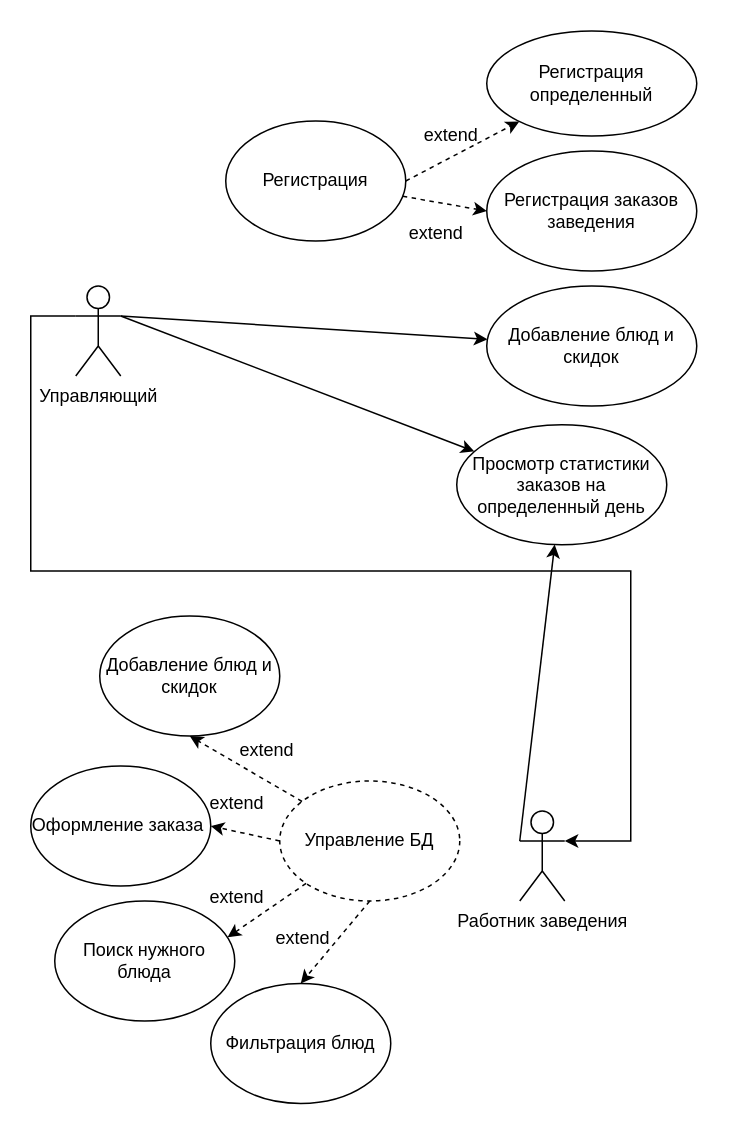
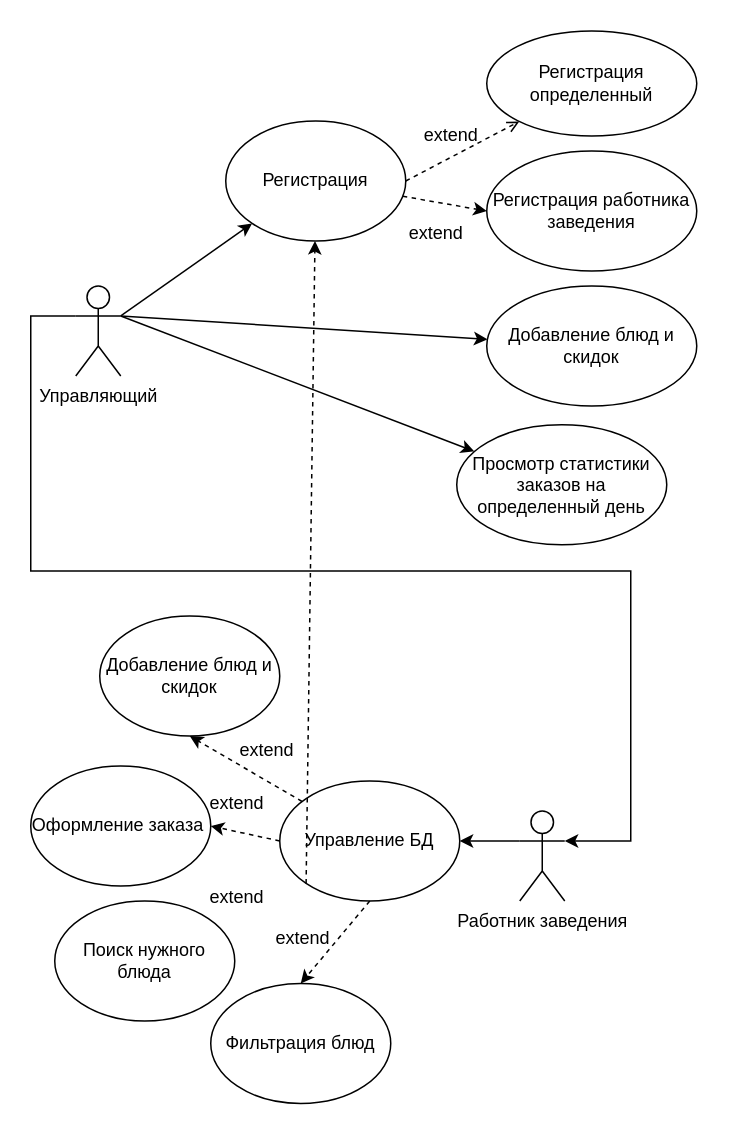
  <mxCell id="0" />
  <mxCell id="1" parent="0" />
  <mxCell id="2" value="Управляющий" style="shape=umlActor;verticalLabelPosition=bottom;verticalAlign=top;html=1;outlineConnect=0;" parent="1" vertex="1"><mxGeometry x="50" y="190" width="30" height="60" as="geometry" /></mxCell>
  <mxCell id="3" style="edgeStyle=orthogonalEdgeStyle;rounded=0;orthogonalLoop=1;jettySize=auto;html=1;startArrow=classic;startFill=1;endArrow=none;endFill=0;entryX=0;entryY=0.333;entryDx=0;entryDy=0;entryPerimeter=0;" parent="1" source="4" target="2" edge="1"><mxGeometry relative="1" as="geometry"><mxPoint x="-210" y="570" as="targetPoint" /><Array as="points"><mxPoint x="420" y="560" /><mxPoint x="420" y="380" /><mxPoint x="20" y="380" /><mxPoint x="20" y="210" /></Array></mxGeometry></mxCell>
  <mxCell id="4" value="Работник заведения" style="shape=umlActor;verticalLabelPosition=bottom;verticalAlign=top;html=1;outlineConnect=0;" parent="1" vertex="1"><mxGeometry x="346" y="540" width="30" height="60" as="geometry" /></mxCell>
  <mxCell id="5" value="Регистрация определенный" style="ellipse;whiteSpace=wrap;html=1;" parent="1" vertex="1"><mxGeometry x="324" y="20" width="140" height="70" as="geometry" /></mxCell>
- <mxCell id="6" value="Регистрация заказов заведения" style="ellipse;whiteSpace=wrap;html=1;" parent="1" vertex="1"><mxGeometry x="324" y="100" width="140" height="80" as="geometry" /></mxCell>
+ <mxCell id="6" value="Регистрация работника заведения" style="ellipse;whiteSpace=wrap;html=1;" parent="1" vertex="1"><mxGeometry x="324" y="100" width="140" height="80" as="geometry" /></mxCell>
  <mxCell id="7" value="Добавление блюд и скидок" style="ellipse;whiteSpace=wrap;html=1;" parent="1" vertex="1"><mxGeometry x="324" y="190" width="140" height="80" as="geometry" /></mxCell>
  <mxCell id="8" value="Регистрация" style="ellipse;whiteSpace=wrap;html=1;" parent="1" vertex="1"><mxGeometry x="150" y="80" width="120" height="80" as="geometry" /></mxCell>
- <mxCell id="10" value="" style="endArrow=classic;html=1;rounded=0;dashed=1;exitX=1;exitY=0.5;exitDx=0;exitDy=0;" parent="1" source="8" target="5" edge="1"><mxGeometry width="50" height="50" relative="1" as="geometry"><mxPoint x="350" y="310" as="sourcePoint" /><mxPoint x="400" y="260" as="targetPoint" /></mxGeometry></mxCell>
+ <mxCell id="9" value="" style="endArrow=classic;html=1;rounded=0;exitX=1;exitY=0.333;exitDx=0;exitDy=0;exitPerimeter=0;entryX=0;entryY=1;entryDx=0;entryDy=0;startArrow=none;startFill=0;endFill=1;" parent="1" source="2" target="8" edge="1"><mxGeometry width="50" height="50" relative="1" as="geometry"><mxPoint x="130" y="240" as="sourcePoint" /><mxPoint x="180" y="190" as="targetPoint" /></mxGeometry></mxCell>
+ <mxCell id="10" value="" style="endArrow=open;html=1;rounded=0;dashed=1;exitX=1;exitY=0.5;exitDx=0;exitDy=0;" parent="1" source="8" target="5" edge="1"><mxGeometry width="50" height="50" relative="1" as="geometry"><mxPoint x="350" y="310" as="sourcePoint" /><mxPoint x="400" y="260" as="targetPoint" /></mxGeometry></mxCell>
  <mxCell id="11" value="extend" style="text;html=1;align=center;verticalAlign=middle;resizable=0;points=[];autosize=1;strokeColor=none;fillColor=none;" parent="1" vertex="1"><mxGeometry x="270" y="75" width="60" height="30" as="geometry" /></mxCell>
  <mxCell id="12" value="" style="endArrow=classic;html=1;rounded=0;dashed=1;entryX=0;entryY=0.5;entryDx=0;entryDy=0;" parent="1" source="8" target="6" edge="1"><mxGeometry width="50" height="50" relative="1" as="geometry"><mxPoint x="310" y="80" as="sourcePoint" /><mxPoint x="364" y="100" as="targetPoint" /></mxGeometry></mxCell>
  <mxCell id="13" value="extend" style="text;html=1;align=center;verticalAlign=middle;resizable=0;points=[];autosize=1;strokeColor=none;fillColor=none;" parent="1" vertex="1"><mxGeometry x="260" y="140" width="60" height="30" as="geometry" /></mxCell>
  <mxCell id="14" value="" style="endArrow=classic;html=1;rounded=0;startArrow=none;startFill=0;endFill=1;" parent="1" target="7" edge="1"><mxGeometry width="50" height="50" relative="1" as="geometry"><mxPoint x="80" y="210" as="sourcePoint" /><mxPoint x="177.574" y="158.284" as="targetPoint" /></mxGeometry></mxCell>
  <mxCell id="15" value="Добавление блюд и скидок" style="ellipse;whiteSpace=wrap;html=1;" parent="1" vertex="1"><mxGeometry x="66" y="410" width="120" height="80" as="geometry" /></mxCell>
  <mxCell id="16" value="Поиск нужного блюда" style="ellipse;whiteSpace=wrap;html=1;" parent="1" vertex="1"><mxGeometry x="36" y="600" width="120" height="80" as="geometry" /></mxCell>
- <mxCell id="17" value="Управление БД" style="ellipse;whiteSpace=wrap;html=1;dashed=1;" parent="1" vertex="1"><mxGeometry x="186" y="520" width="120" height="80" as="geometry" /></mxCell>
- <mxCell id="18" value="" style="endArrow=classic;html=1;rounded=0;exitX=0;exitY=0.333;exitDx=0;exitDy=0;exitPerimeter=0;" parent="1" source="4" target="29" edge="1"><mxGeometry width="50" height="50" relative="1" as="geometry"><mxPoint x="26" y="710" as="sourcePoint" /><mxPoint x="76" y="660" as="targetPoint" /></mxGeometry></mxCell>
+ <mxCell id="17" value="Управление БД" style="ellipse;whiteSpace=wrap;html=1;" parent="1" vertex="1"><mxGeometry x="186" y="520" width="120" height="80" as="geometry" /></mxCell>
+ <mxCell id="18" value="" style="endArrow=classic;html=1;rounded=0;exitX=0;exitY=0.333;exitDx=0;exitDy=0;exitPerimeter=0;" parent="1" source="4" target="17" edge="1"><mxGeometry width="50" height="50" relative="1" as="geometry"><mxPoint x="26" y="710" as="sourcePoint" /><mxPoint x="76" y="660" as="targetPoint" /></mxGeometry></mxCell>
  <mxCell id="19" value="Фильтрация блюд" style="ellipse;whiteSpace=wrap;html=1;" parent="1" vertex="1"><mxGeometry x="140" y="655" width="120" height="80" as="geometry" /></mxCell>
  <mxCell id="20" value="Оформление заказа&amp;nbsp;" style="ellipse;whiteSpace=wrap;html=1;" parent="1" vertex="1"><mxGeometry x="20" y="510" width="120" height="80" as="geometry" /></mxCell>
  <mxCell id="21" value="" style="endArrow=classic;html=1;rounded=0;dashed=1;entryX=0.5;entryY=1;entryDx=0;entryDy=0;" parent="1" source="17" target="15" edge="1"><mxGeometry width="50" height="50" relative="1" as="geometry"><mxPoint x="116" y="870" as="sourcePoint" /><mxPoint x="166" y="820" as="targetPoint" /></mxGeometry></mxCell>
  <mxCell id="22" value="" style="endArrow=classic;html=1;rounded=0;dashed=1;entryX=1;entryY=0.5;entryDx=0;entryDy=0;exitX=0;exitY=0.5;exitDx=0;exitDy=0;" parent="1" source="17" edge="1"><mxGeometry width="50" height="50" relative="1" as="geometry"><mxPoint x="252.37" y="530.073" as="sourcePoint" /><mxPoint x="140" y="550" as="targetPoint" /></mxGeometry></mxCell>
- <mxCell id="23" value="" style="endArrow=classic;html=1;rounded=0;dashed=1;entryX=0.96;entryY=0.303;entryDx=0;entryDy=0;exitX=0;exitY=1;exitDx=0;exitDy=0;entryPerimeter=0;" parent="1" source="17" target="16" edge="1"><mxGeometry width="50" height="50" relative="1" as="geometry"><mxPoint x="262.37" y="540.073" as="sourcePoint" /><mxPoint x="256" y="475" as="targetPoint" /></mxGeometry></mxCell>
+ <mxCell id="23" value="" style="endArrow=classic;html=1;rounded=0;dashed=1;exitX=0;exitY=1;exitDx=0;exitDy=0;" parent="1" source="17" target="8" edge="1"><mxGeometry width="50" height="50" relative="1" as="geometry"><mxPoint x="262.37" y="540.073" as="sourcePoint" /><mxPoint x="256" y="475" as="targetPoint" /></mxGeometry></mxCell>
  <mxCell id="24" value="" style="endArrow=classic;html=1;rounded=0;dashed=1;entryX=0.5;entryY=0;entryDx=0;entryDy=0;exitX=0.5;exitY=1;exitDx=0;exitDy=0;" parent="1" source="17" target="19" edge="1"><mxGeometry width="50" height="50" relative="1" as="geometry"><mxPoint x="272.37" y="550.073" as="sourcePoint" /><mxPoint x="266" y="485" as="targetPoint" /></mxGeometry></mxCell>
  <mxCell id="25" value="&amp;nbsp;extend" style="text;html=1;strokeColor=none;fillColor=none;align=center;verticalAlign=middle;whiteSpace=wrap;rounded=0;" parent="1" vertex="1"><mxGeometry x="126" y="582.5" width="60" height="30" as="geometry" /></mxCell>
  <mxCell id="26" value="&amp;nbsp;extend" style="text;html=1;strokeColor=none;fillColor=none;align=center;verticalAlign=middle;whiteSpace=wrap;rounded=0;" parent="1" vertex="1"><mxGeometry x="170" y="610" width="60" height="30" as="geometry" /></mxCell>
  <mxCell id="27" value="&amp;nbsp;extend" style="text;html=1;strokeColor=none;fillColor=none;align=center;verticalAlign=middle;whiteSpace=wrap;rounded=0;" parent="1" vertex="1"><mxGeometry x="126" y="520" width="60" height="30" as="geometry" /></mxCell>
  <mxCell id="28" value="&amp;nbsp;extend" style="text;html=1;strokeColor=none;fillColor=none;align=center;verticalAlign=middle;whiteSpace=wrap;rounded=0;" parent="1" vertex="1"><mxGeometry x="146" y="485" width="60" height="30" as="geometry" /></mxCell>
  <mxCell id="29" value="Просмотр статистики заказов на определенный день" style="ellipse;whiteSpace=wrap;html=1;" parent="1" vertex="1"><mxGeometry x="304" y="282.5" width="140" height="80" as="geometry" /></mxCell>
  <mxCell id="30" value="" style="endArrow=classic;html=1;rounded=0;startArrow=none;startFill=0;endFill=1;exitX=1;exitY=0.333;exitDx=0;exitDy=0;exitPerimeter=0;" parent="1" source="2" target="29" edge="1"><mxGeometry width="50" height="50" relative="1" as="geometry"><mxPoint x="44" y="180" as="sourcePoint" /><mxPoint x="177.574" y="250.784" as="targetPoint" /></mxGeometry></mxCell>
